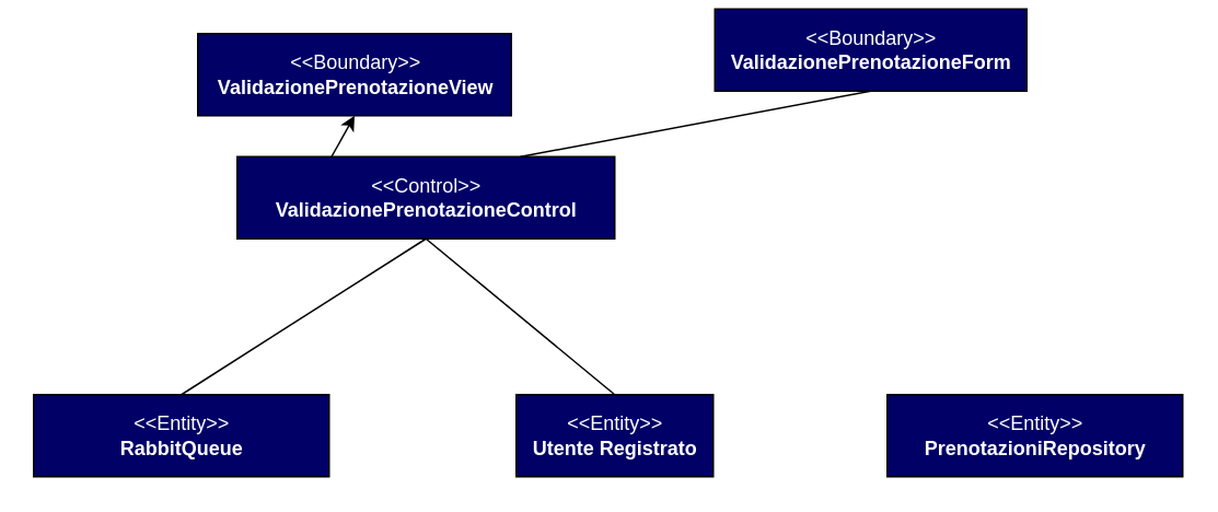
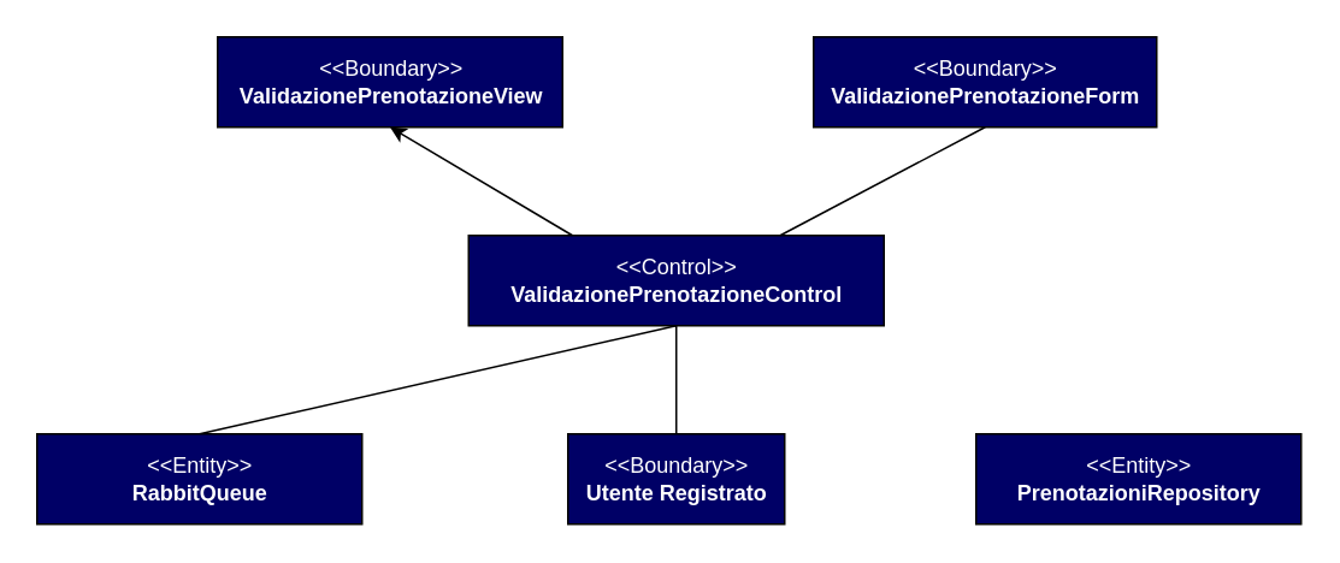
  <mxCell id="0" />
  <mxCell id="1" parent="0" />
- <mxCell id="2" value="&lt;font color=&quot;#ffffff&quot;&gt;&amp;lt;&amp;lt;Entity&amp;gt;&amp;gt;&lt;br&gt;&lt;/font&gt;&lt;div&gt;&lt;b&gt;&lt;font color=&quot;#ffffff&quot;&gt;Utente Registrato&lt;/font&gt;&lt;/b&gt;&lt;br&gt;&lt;/div&gt;" style="html=1;fillColor=#000066;" parent="1" vertex="1"><mxGeometry x="314" y="240" width="120" height="50" as="geometry" /></mxCell>
- <mxCell id="3" value="&lt;font color=&quot;#ffffff&quot;&gt;&amp;lt;&amp;lt;Control&amp;gt;&amp;gt;&lt;br&gt;&lt;b&gt;Validazione&lt;span&gt;PrenotazioneControl&lt;/span&gt;&lt;/b&gt;&lt;/font&gt;" style="html=1;fillColor=#000066;" parent="1" vertex="1"><mxGeometry x="144" y="95" width="230" height="50" as="geometry" /></mxCell>
+ <mxCell id="2" value="&lt;font color=&quot;#ffffff&quot;&gt;&amp;lt;&amp;lt;Boundary&amp;gt;&amp;gt;&lt;br&gt;&lt;/font&gt;&lt;div&gt;&lt;b&gt;&lt;font color=&quot;#ffffff&quot;&gt;Utente Registrato&lt;/font&gt;&lt;/b&gt;&lt;br&gt;&lt;/div&gt;" style="html=1;fillColor=#000066;" parent="1" vertex="1"><mxGeometry x="314" y="240" width="120" height="50" as="geometry" /></mxCell>
+ <mxCell id="3" value="&lt;font color=&quot;#ffffff&quot;&gt;&amp;lt;&amp;lt;Control&amp;gt;&amp;gt;&lt;br&gt;&lt;b&gt;Validazione&lt;span&gt;PrenotazioneControl&lt;/span&gt;&lt;/b&gt;&lt;/font&gt;" style="html=1;fillColor=#000066;" parent="1" vertex="1"><mxGeometry x="259" y="130" width="230" height="50" as="geometry" /></mxCell>
  <mxCell id="4" value="&lt;font color=&quot;#ffffff&quot;&gt;&amp;lt;&amp;lt;Boundary&amp;gt;&amp;gt;&lt;br&gt;&lt;/font&gt;&lt;div&gt;&lt;b&gt;&lt;font color=&quot;#ffffff&quot;&gt;ValidazionePrenotazioneView&lt;/font&gt;&lt;/b&gt;&lt;br&gt;&lt;/div&gt;" style="html=1;fillColor=#000066;" parent="1" vertex="1"><mxGeometry x="120" y="20" width="191" height="50" as="geometry" /></mxCell>
  <mxCell id="5" value="" style="endArrow=none;html=1;entryX=0.5;entryY=1;entryDx=0;entryDy=0;exitX=0.5;exitY=0;exitDx=0;exitDy=0;" parent="1" source="2" target="3" edge="1"><mxGeometry width="50" height="50" relative="1" as="geometry"><mxPoint x="350" y="360" as="sourcePoint" /><mxPoint x="400" y="310" as="targetPoint" /></mxGeometry></mxCell>
  <mxCell id="6" value="" style="endArrow=classic;html=1;entryX=0.5;entryY=1;entryDx=0;entryDy=0;exitX=0.25;exitY=0;exitDx=0;exitDy=0;" parent="1" source="3" target="4" edge="1"><mxGeometry width="50" height="50" relative="1" as="geometry"><mxPoint x="400" y="90" as="sourcePoint" /><mxPoint x="400" y="30" as="targetPoint" /></mxGeometry></mxCell>
  <mxCell id="7" value="" style="endArrow=none;html=1;exitX=0.75;exitY=0;exitDx=0;exitDy=0;entryX=0.5;entryY=1;entryDx=0;entryDy=0;" parent="1" source="3" target="8" edge="1"><mxGeometry width="50" height="50" relative="1" as="geometry"><mxPoint x="470" y="90" as="sourcePoint" /><mxPoint x="520" y="70" as="targetPoint" /></mxGeometry></mxCell>
- <mxCell id="8" value="&lt;font color=&quot;#ffffff&quot;&gt;&amp;lt;&amp;lt;Boundary&amp;gt;&amp;gt;&lt;br&gt;&lt;/font&gt;&lt;div&gt;&lt;b&gt;&lt;font color=&quot;#ffffff&quot;&gt;ValidazionePrenotazioneForm&lt;/font&gt;&lt;/b&gt;&lt;br&gt;&lt;/div&gt;" style="html=1;fillColor=#000066;" parent="1" vertex="1"><mxGeometry x="435" y="5" width="190" height="50" as="geometry" /></mxCell>
+ <mxCell id="8" value="&lt;font color=&quot;#ffffff&quot;&gt;&amp;lt;&amp;lt;Boundary&amp;gt;&amp;gt;&lt;br&gt;&lt;/font&gt;&lt;div&gt;&lt;b&gt;&lt;font color=&quot;#ffffff&quot;&gt;ValidazionePrenotazioneForm&lt;/font&gt;&lt;/b&gt;&lt;br&gt;&lt;/div&gt;" style="html=1;fillColor=#000066;" parent="1" vertex="1"><mxGeometry x="450" y="20" width="190" height="50" as="geometry" /></mxCell>
  <mxCell id="9" value="&lt;font color=&quot;#ffffff&quot;&gt;&amp;lt;&amp;lt;Entity&amp;gt;&amp;gt;&lt;br&gt;&lt;/font&gt;&lt;div&gt;&lt;b&gt;&lt;font color=&quot;#ffffff&quot;&gt;PrenotazioniRepository&lt;/font&gt;&lt;/b&gt;&lt;br&gt;&lt;/div&gt;" style="html=1;fillColor=#000066;" parent="1" vertex="1"><mxGeometry x="540" y="240" width="180" height="50" as="geometry" /></mxCell>
  <mxCell id="10" value="" style="endArrow=none;html=1;entryX=0.5;entryY=1;entryDx=0;entryDy=0;exitX=0.5;exitY=0;exitDx=0;exitDy=0;" edge="1" parent="1" source="11" target="3"><mxGeometry width="50" height="50" relative="1" as="geometry"><mxPoint x="576" y="480" as="sourcePoint" /><mxPoint x="330" y="410" as="targetPoint" /></mxGeometry></mxCell>
  <mxCell id="11" value="&lt;font color=&quot;#ffffff&quot;&gt;&amp;lt;&amp;lt;Entity&amp;gt;&amp;gt;&lt;br&gt;&lt;/font&gt;&lt;div&gt;&lt;font color=&quot;#ffffff&quot;&gt;&lt;b&gt;RabbitQueue&lt;/b&gt;&lt;/font&gt;&lt;/div&gt;" style="html=1;fillColor=#000066;" vertex="1" parent="1"><mxGeometry x="20" y="240" width="180" height="50" as="geometry" /></mxCell>
